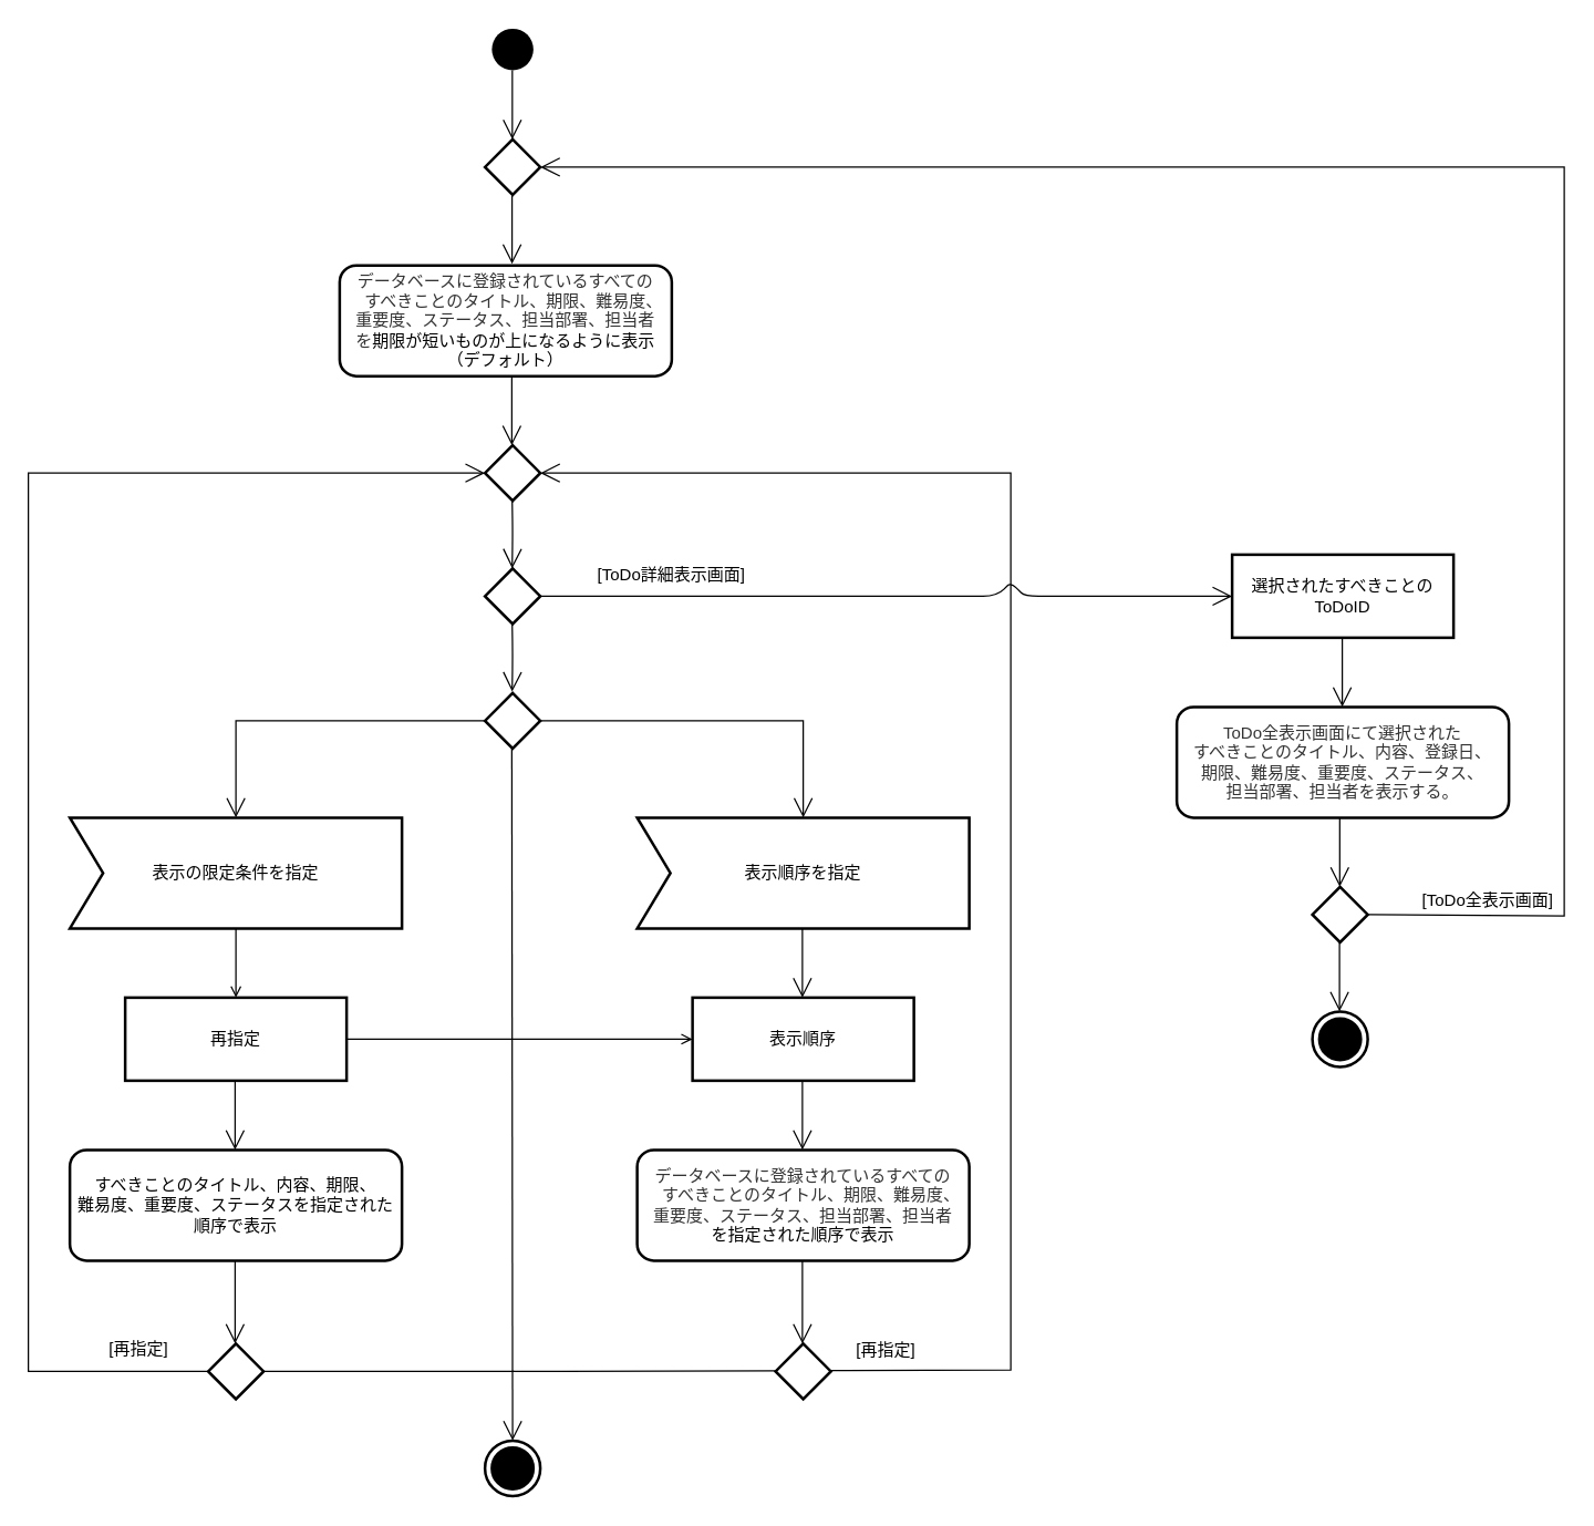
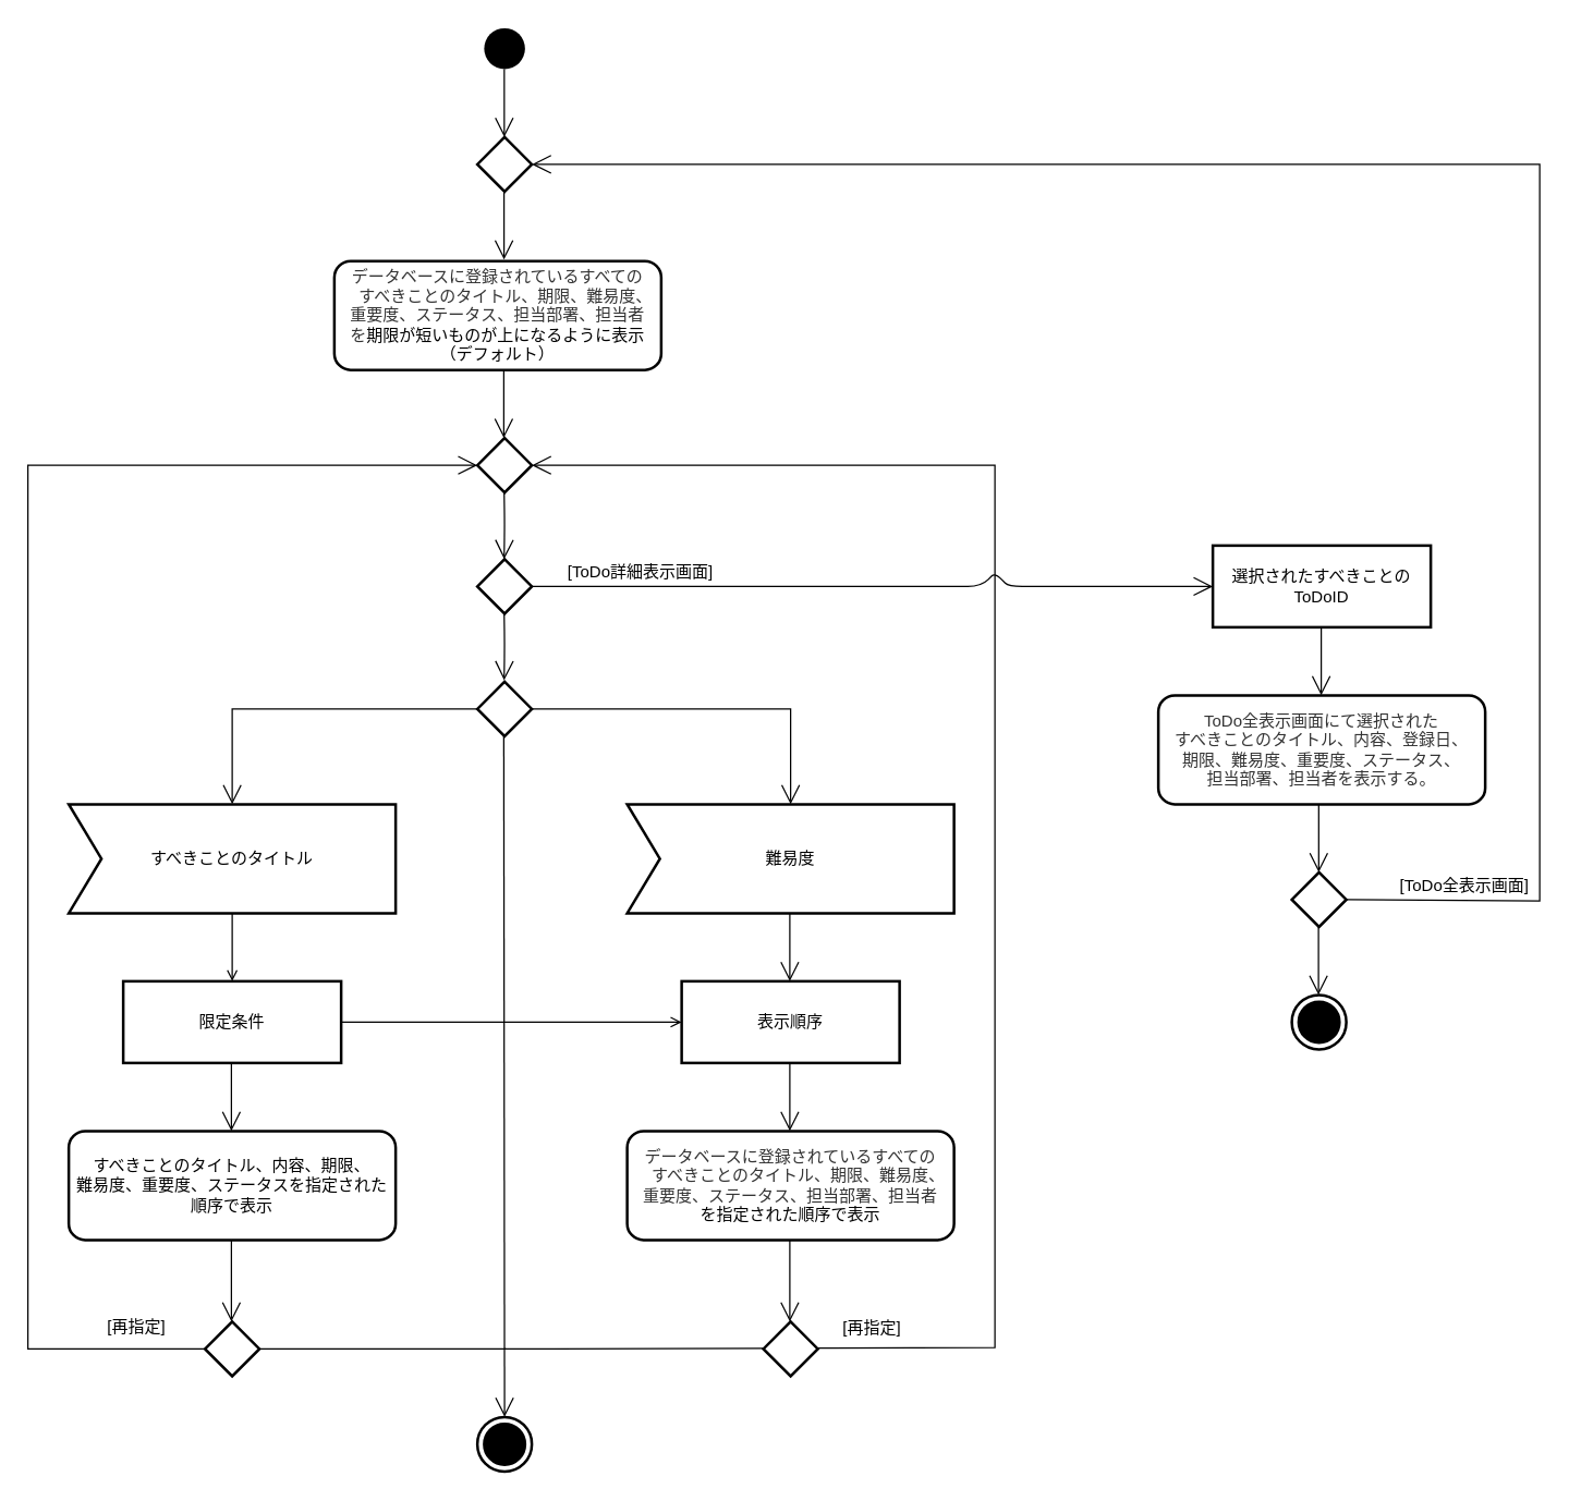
  <mxCell id="0" />
  <mxCell id="1" parent="0" />
  <mxCell id="2" value="&lt;span style=&quot;color: rgb(51 , 51 , 51) ; text-align: left&quot;&gt;データベースに登録されているすべての&lt;/span&gt;&lt;br style=&quot;color: rgb(51 , 51 , 51) ; text-align: left&quot;&gt;&lt;span style=&quot;color: rgb(51 , 51 , 51) ; text-align: left&quot;&gt;　すべきことのタイトル、期限、難易度、&lt;br&gt;重要&lt;/span&gt;&lt;span style=&quot;color: rgb(51 , 51 , 51) ; text-align: left&quot;&gt;度、ステータス、担当部署、担当者&lt;br&gt;を&lt;/span&gt;期限が短いものが上になるように表示（デフォルト）" style="shape=rect;html=1;rounded=1;whiteSpace=wrap;align=center;strokeWidth=2;" parent="1" vertex="1"><mxGeometry x="245" y="191" width="240" height="80" as="geometry" /></mxCell>
  <mxCell id="3" value="" style="edgeStyle=orthogonalEdgeStyle;rounded=0;orthogonalLoop=1;jettySize=auto;html=1;startArrow=open;startFill=0;endArrow=none;endFill=0;" edge="1" parent="1" source="4" target="21"><mxGeometry relative="1" as="geometry" /></mxCell>
  <mxCell id="4" value="表示順序" style="shape=rect;html=1;whiteSpace=wrap;align=center;strokeWidth=2;" parent="1" vertex="1"><mxGeometry x="500" y="720" width="160" height="60" as="geometry" /></mxCell>
  <mxCell id="5" value="" style="shape=rhombus;html=1;verticalLabelPosition=bottom;verticalAlignment=top;strokeWidth=2;" parent="1" vertex="1"><mxGeometry x="350" y="500" width="40" height="40" as="geometry" /></mxCell>
  <mxCell id="6" value="&lt;span style=&quot;color: rgb(51 , 51 , 51) ; text-align: left&quot;&gt;データベースに登録されているすべての&lt;/span&gt;&lt;br style=&quot;color: rgb(51 , 51 , 51) ; text-align: left&quot;&gt;&lt;span style=&quot;color: rgb(51 , 51 , 51) ; text-align: left&quot;&gt;　すべきことのタイトル、期限、難易度、&lt;br&gt;重要&lt;/span&gt;&lt;span style=&quot;color: rgb(51 , 51 , 51) ; text-align: left&quot;&gt;度、ステータス、担当部署、担当者&lt;br&gt;&lt;/span&gt;を指定された順序で表示" style="shape=rect;html=1;rounded=1;whiteSpace=wrap;align=center;strokeWidth=2;" parent="1" vertex="1"><mxGeometry x="460" y="830" width="240" height="80" as="geometry" /></mxCell>
  <mxCell id="7" value="" style="endArrow=open;endFill=1;endSize=12;html=1;exitX=0.5;exitY=1;exitDx=0;exitDy=0;" parent="1" target="8" edge="1"><mxGeometry width="160" relative="1" as="geometry"><mxPoint x="369.41" y="540" as="sourcePoint" /><mxPoint x="370" y="1030" as="targetPoint" /></mxGeometry></mxCell>
  <mxCell id="8" value="" style="html=1;shape=mxgraph.sysml.actFinal;strokeWidth=2;verticalLabelPosition=bottom;verticalAlignment=top;" parent="1" vertex="1"><mxGeometry x="350" y="1040" width="40" height="40" as="geometry" /></mxCell>
  <mxCell id="9" value="" style="ellipse;fillColor=#000000;strokeColor=none;" parent="1" vertex="1"><mxGeometry x="355" y="20" width="30" height="30" as="geometry" /></mxCell>
  <mxCell id="10" value="" style="endArrow=open;endFill=1;endSize=12;html=1;entryX=0.5;entryY=0;entryDx=0;entryDy=0;entryPerimeter=0;exitX=0.5;exitY=1;exitDx=0;exitDy=0;" parent="1" edge="1"><mxGeometry width="160" relative="1" as="geometry"><mxPoint x="369.76" y="50" as="sourcePoint" /><mxPoint x="369.76" y="100" as="targetPoint" /></mxGeometry></mxCell>
- <mxCell id="11" value="表示順序を指定" style="html=1;shape=mxgraph.sysml.accEvent;strokeWidth=2;whiteSpace=wrap;align=center;" parent="1" vertex="1"><mxGeometry x="460" y="590" width="240" height="80" as="geometry" /></mxCell>
+ <mxCell id="11" value="難易度" style="html=1;shape=mxgraph.sysml.accEvent;strokeWidth=2;whiteSpace=wrap;align=center;" parent="1" vertex="1"><mxGeometry x="460" y="590" width="240" height="80" as="geometry" /></mxCell>
  <mxCell id="12" value="" style="endArrow=open;endFill=1;endSize=12;html=1;entryX=0.5;entryY=0;entryDx=0;entryDy=0;exitX=1;exitY=0.5;exitDx=0;exitDy=0;entryPerimeter=0;rounded=0;" parent="1" source="5" target="11" edge="1"><mxGeometry width="160" relative="1" as="geometry"><mxPoint x="379.41" y="550" as="sourcePoint" /><mxPoint x="560" y="520" as="targetPoint" /><Array as="points"><mxPoint x="580" y="520" /></Array></mxGeometry></mxCell>
  <mxCell id="13" value="" style="endArrow=open;endFill=1;endSize=12;html=1;entryX=0.5;entryY=0;entryDx=0;entryDy=0;entryPerimeter=0;exitX=0.5;exitY=1;exitDx=0;exitDy=0;" parent="1" edge="1"><mxGeometry width="160" relative="1" as="geometry"><mxPoint x="579.41" y="670" as="sourcePoint" /><mxPoint x="579.41" y="720" as="targetPoint" /></mxGeometry></mxCell>
  <mxCell id="14" value="" style="endArrow=open;endFill=1;endSize=12;html=1;entryX=0.5;entryY=0;entryDx=0;entryDy=0;entryPerimeter=0;exitX=0.5;exitY=1;exitDx=0;exitDy=0;" parent="1" edge="1"><mxGeometry width="160" relative="1" as="geometry"><mxPoint x="579.41" y="780" as="sourcePoint" /><mxPoint x="579.41" y="830" as="targetPoint" /></mxGeometry></mxCell>
  <mxCell id="15" value="" style="endArrow=open;endFill=1;endSize=12;html=1;entryX=0.5;entryY=0;entryDx=0;entryDy=0;" parent="1" edge="1"><mxGeometry width="160" relative="1" as="geometry"><mxPoint x="579.41" y="910" as="sourcePoint" /><mxPoint x="579.41" y="970" as="targetPoint" /></mxGeometry></mxCell>
  <mxCell id="16" value="" style="shape=rhombus;html=1;verticalLabelPosition=bottom;verticalAlignment=top;strokeWidth=2;" vertex="1" parent="1"><mxGeometry x="350" y="410" width="40" height="40" as="geometry" /></mxCell>
  <mxCell id="17" value="" style="endArrow=open;endFill=1;endSize=12;html=1;entryX=0.5;entryY=0;entryDx=0;entryDy=0;entryPerimeter=0;exitX=0.5;exitY=1;exitDx=0;exitDy=0;" edge="1" parent="1"><mxGeometry width="160" relative="1" as="geometry"><mxPoint x="369.41" y="271" as="sourcePoint" /><mxPoint x="369.41" y="321" as="targetPoint" /></mxGeometry></mxCell>
  <mxCell id="18" value="" style="endArrow=open;endFill=1;endSize=12;html=1;exitX=0;exitY=0.5;exitDx=0;exitDy=0;entryX=0.5;entryY=0;entryDx=0;entryDy=0;entryPerimeter=0;rounded=0;" edge="1" parent="1" source="5" target="19"><mxGeometry width="160" relative="1" as="geometry"><mxPoint x="337" y="520.87" as="sourcePoint" /><mxPoint x="190" y="520" as="targetPoint" /><Array as="points"><mxPoint x="170" y="520" /></Array></mxGeometry></mxCell>
- <mxCell id="19" value="表示の限定条件を指定" style="html=1;shape=mxgraph.sysml.accEvent;strokeWidth=2;whiteSpace=wrap;align=center;" vertex="1" parent="1"><mxGeometry x="50" y="590" width="240" height="80" as="geometry" /></mxCell>
+ <mxCell id="19" value="すべきことのタイトル" style="html=1;shape=mxgraph.sysml.accEvent;strokeWidth=2;whiteSpace=wrap;align=center;" vertex="1" parent="1"><mxGeometry x="50" y="590" width="240" height="80" as="geometry" /></mxCell>
  <mxCell id="20" value="" style="edgeStyle=orthogonalEdgeStyle;rounded=0;orthogonalLoop=1;jettySize=auto;html=1;startArrow=open;startFill=0;endArrow=none;endFill=0;" edge="1" parent="1" source="21"><mxGeometry relative="1" as="geometry"><mxPoint x="170" y="670" as="targetPoint" /></mxGeometry></mxCell>
- <mxCell id="21" value="再指定" style="shape=rect;html=1;whiteSpace=wrap;align=center;strokeWidth=2;" vertex="1" parent="1"><mxGeometry x="90" y="720" width="160" height="60" as="geometry" /></mxCell>
+ <mxCell id="21" value="限定条件" style="shape=rect;html=1;whiteSpace=wrap;align=center;strokeWidth=2;" vertex="1" parent="1"><mxGeometry x="90" y="720" width="160" height="60" as="geometry" /></mxCell>
  <mxCell id="22" value="" style="endArrow=open;endFill=1;endSize=12;html=1;entryX=0.5;entryY=0;entryDx=0;entryDy=0;entryPerimeter=0;exitX=0.5;exitY=1;exitDx=0;exitDy=0;" edge="1" parent="1"><mxGeometry width="160" relative="1" as="geometry"><mxPoint x="169.41" y="780" as="sourcePoint" /><mxPoint x="169.41" y="830" as="targetPoint" /></mxGeometry></mxCell>
  <mxCell id="23" value="すべきことのタイトル、内容、期限、&lt;br&gt;難易度、重要度、ステータスを指定された順序で表示" style="shape=rect;html=1;rounded=1;whiteSpace=wrap;align=center;strokeWidth=2;" vertex="1" parent="1"><mxGeometry x="50" y="830" width="240" height="80" as="geometry" /></mxCell>
  <mxCell id="24" value="[再指定]" style="text;html=1;strokeColor=none;fillColor=none;align=center;verticalAlign=middle;whiteSpace=wrap;rounded=0;" parent="1" vertex="1"><mxGeometry x="600" y="965" width="80" height="20" as="geometry" /></mxCell>
  <mxCell id="25" value="" style="shape=rhombus;html=1;verticalLabelPosition=bottom;verticalAlignment=top;strokeWidth=2;" parent="1" vertex="1"><mxGeometry x="560" y="970" width="40" height="40" as="geometry" /></mxCell>
  <mxCell id="26" value="" style="endArrow=open;endFill=1;endSize=12;html=1;entryX=1;entryY=0.5;entryDx=0;entryDy=0;exitX=1;exitY=0.5;exitDx=0;exitDy=0;rounded=0;" parent="1" target="35" edge="1"><mxGeometry x="1410" y="70" width="160" as="geometry"><mxPoint x="600" y="989.41" as="sourcePoint" /><mxPoint x="820" y="989.41" as="targetPoint" /><Array as="points"><mxPoint x="730" y="989" /><mxPoint x="730" y="341" /></Array></mxGeometry></mxCell>
  <mxCell id="27" value="" style="endArrow=none;endFill=0;endSize=12;html=1;entryX=0;entryY=0.5;entryDx=0;entryDy=0;" parent="1" edge="1"><mxGeometry x="1410" y="70" width="160" as="geometry"><mxPoint x="370" y="990" as="sourcePoint" /><mxPoint x="560" y="989.58" as="targetPoint" /></mxGeometry></mxCell>
  <mxCell id="28" value="" style="endArrow=open;endFill=1;endSize=12;html=1;rounded=0;entryX=0;entryY=0.5;entryDx=0;entryDy=0;" edge="1" parent="1" target="35"><mxGeometry x="590" y="71" width="160" as="geometry"><mxPoint x="150" y="990" as="sourcePoint" /><mxPoint x="220" y="411" as="targetPoint" /><Array as="points"><mxPoint x="20" y="990" /><mxPoint x="20" y="341" /></Array></mxGeometry></mxCell>
  <mxCell id="29" value="" style="endArrow=open;endFill=1;endSize=12;html=1;entryX=0.5;entryY=0;entryDx=0;entryDy=0;" edge="1" parent="1"><mxGeometry width="160" relative="1" as="geometry"><mxPoint x="169.41" y="910" as="sourcePoint" /><mxPoint x="169.41" y="970" as="targetPoint" /></mxGeometry></mxCell>
  <mxCell id="30" value="" style="endArrow=none;endFill=0;endSize=12;html=1;exitX=1;exitY=0.5;exitDx=0;exitDy=0;" edge="1" parent="1" source="31"><mxGeometry x="1221" y="70.3" width="160" as="geometry"><mxPoint x="181" y="989.83" as="sourcePoint" /><mxPoint x="371" y="990" as="targetPoint" /></mxGeometry></mxCell>
  <mxCell id="31" value="" style="shape=rhombus;html=1;verticalLabelPosition=bottom;verticalAlignment=top;strokeWidth=2;" vertex="1" parent="1"><mxGeometry x="150" y="970" width="40" height="40" as="geometry" /></mxCell>
  <mxCell id="32" value="[再指定]" style="text;html=1;strokeColor=none;fillColor=none;align=center;verticalAlign=middle;whiteSpace=wrap;rounded=0;" vertex="1" parent="1"><mxGeometry x="60" y="964" width="80" height="20" as="geometry" /></mxCell>
  <mxCell id="33" value="" style="shape=rhombus;html=1;verticalLabelPosition=bottom;verticalAlignment=top;strokeWidth=2;" vertex="1" parent="1"><mxGeometry x="350" y="100" width="40" height="40" as="geometry" /></mxCell>
  <mxCell id="34" value="" style="endArrow=open;endFill=1;endSize=12;html=1;entryX=0.5;entryY=0;entryDx=0;entryDy=0;entryPerimeter=0;exitX=0.5;exitY=1;exitDx=0;exitDy=0;" edge="1" parent="1"><mxGeometry width="160" relative="1" as="geometry"><mxPoint x="369.66" y="449" as="sourcePoint" /><mxPoint x="369.66" y="499" as="targetPoint" /><Array as="points"><mxPoint x="370" y="473" /></Array></mxGeometry></mxCell>
  <mxCell id="35" value="" style="shape=rhombus;html=1;verticalLabelPosition=bottom;verticalAlignment=top;strokeWidth=2;" vertex="1" parent="1"><mxGeometry x="350" y="321" width="40" height="40" as="geometry" /></mxCell>
  <mxCell id="36" value="" style="endArrow=open;endFill=1;endSize=12;html=1;entryX=0.5;entryY=0;entryDx=0;entryDy=0;entryPerimeter=0;exitX=0.5;exitY=1;exitDx=0;exitDy=0;" edge="1" parent="1"><mxGeometry width="160" relative="1" as="geometry"><mxPoint x="369.66" y="360" as="sourcePoint" /><mxPoint x="369.66" y="410" as="targetPoint" /><Array as="points"><mxPoint x="370" y="384" /></Array></mxGeometry></mxCell>
  <mxCell id="37" value="" style="endArrow=open;endFill=1;endSize=12;html=1;entryX=0.5;entryY=0;entryDx=0;entryDy=0;entryPerimeter=0;exitX=0.5;exitY=1;exitDx=0;exitDy=0;" edge="1" parent="1"><mxGeometry width="160" relative="1" as="geometry"><mxPoint x="369.58" y="140" as="sourcePoint" /><mxPoint x="369.58" y="190" as="targetPoint" /></mxGeometry></mxCell>
  <mxCell id="38" value="選択されたすべきことのToDoID" style="shape=rect;html=1;whiteSpace=wrap;align=center;strokeWidth=2;" vertex="1" parent="1"><mxGeometry x="890" y="400" width="160" height="60" as="geometry" /></mxCell>
  <mxCell id="39" value="&lt;span style=&quot;color: rgb(51 , 51 , 51) ; text-align: left&quot;&gt;ToDo全表示画面にて選択された&lt;br&gt;すべ&lt;/span&gt;&lt;span style=&quot;color: rgb(51 , 51 , 51) ; text-align: left&quot;&gt;きことのタイトル、内容、登録日、&lt;br&gt;期限、難&lt;/span&gt;&lt;span style=&quot;color: rgb(51 , 51 , 51) ; text-align: left&quot;&gt;易度、重要度、ステータス、&lt;br&gt;担当部署、担当&lt;/span&gt;&lt;span style=&quot;color: rgb(51 , 51 , 51) ; text-align: left&quot;&gt;者を表示する。&lt;/span&gt;" style="shape=rect;html=1;rounded=1;whiteSpace=wrap;align=center;strokeWidth=2;" vertex="1" parent="1"><mxGeometry x="850" y="510" width="240" height="80" as="geometry" /></mxCell>
  <mxCell id="40" value="" style="endArrow=open;endFill=1;endSize=12;html=1;entryX=0;entryY=0.5;entryDx=0;entryDy=0;exitX=1;exitY=0.5;exitDx=0;exitDy=0;rounded=1;" edge="1" parent="1" source="16" target="38"><mxGeometry width="160" relative="1" as="geometry"><mxPoint x="379.41" y="281" as="sourcePoint" /><mxPoint x="379.41" y="331" as="targetPoint" /><Array as="points"><mxPoint x="720" y="430" /><mxPoint x="730" y="420" /><mxPoint x="740" y="430" /></Array></mxGeometry></mxCell>
  <mxCell id="41" value="" style="endArrow=open;endFill=1;endSize=12;html=1;entryX=0.5;entryY=0;entryDx=0;entryDy=0;entryPerimeter=0;exitX=0.5;exitY=1;exitDx=0;exitDy=0;" edge="1" parent="1"><mxGeometry width="160" relative="1" as="geometry"><mxPoint x="969.58" y="460" as="sourcePoint" /><mxPoint x="969.58" y="510" as="targetPoint" /></mxGeometry></mxCell>
  <mxCell id="42" value="" style="html=1;shape=mxgraph.sysml.actFinal;strokeWidth=2;verticalLabelPosition=bottom;verticalAlignment=top;" vertex="1" parent="1"><mxGeometry x="948" y="730" width="40" height="40" as="geometry" /></mxCell>
  <mxCell id="43" value="" style="endArrow=open;endFill=1;endSize=12;html=1;entryX=0.5;entryY=0;entryDx=0;entryDy=0;entryPerimeter=0;exitX=0.5;exitY=1;exitDx=0;exitDy=0;" edge="1" parent="1"><mxGeometry width="160" relative="1" as="geometry"><mxPoint x="967.76" y="590" as="sourcePoint" /><mxPoint x="967.76" y="640" as="targetPoint" /></mxGeometry></mxCell>
  <mxCell id="44" value="" style="shape=rhombus;html=1;verticalLabelPosition=bottom;verticalAlignment=top;strokeWidth=2;" vertex="1" parent="1"><mxGeometry x="948" y="640" width="40" height="40" as="geometry" /></mxCell>
  <mxCell id="45" value="" style="endArrow=open;endFill=1;endSize=12;html=1;entryX=0.5;entryY=0;entryDx=0;entryDy=0;entryPerimeter=0;exitX=0.5;exitY=1;exitDx=0;exitDy=0;" edge="1" parent="1"><mxGeometry width="160" relative="1" as="geometry"><mxPoint x="967.58" y="680" as="sourcePoint" /><mxPoint x="967.58" y="730" as="targetPoint" /></mxGeometry></mxCell>
  <mxCell id="46" value="" style="endArrow=open;endFill=1;endSize=12;html=1;exitX=1;exitY=0.5;exitDx=0;exitDy=0;entryX=1;entryY=0.5;entryDx=0;entryDy=0;rounded=0;" edge="1" parent="1" source="44" target="33"><mxGeometry width="160" relative="1" as="geometry"><mxPoint x="1090" y="680" as="sourcePoint" /><mxPoint x="890" y="240" as="targetPoint" /><Array as="points"><mxPoint x="1130" y="661" /><mxPoint x="1130" y="120" /></Array></mxGeometry></mxCell>
  <mxCell id="47" value="[ToDo全表示画面]" style="text;html=1;strokeColor=none;fillColor=none;align=center;verticalAlign=middle;whiteSpace=wrap;rounded=0;" vertex="1" parent="1"><mxGeometry x="1025" y="640" width="100" height="20" as="geometry" /></mxCell>
- <mxCell id="48" value="[ToDo詳細表示画面]" style="text;html=1;strokeColor=none;fillColor=none;align=center;verticalAlign=middle;whiteSpace=wrap;rounded=0;" vertex="1" parent="1"><mxGeometry x="425" y="405" width="120" height="20" as="geometry" /></mxCell>
+ <mxCell id="48" value="[ToDo詳細表示画面]" style="text;html=1;strokeColor=none;fillColor=none;align=center;verticalAlign=middle;whiteSpace=wrap;rounded=0;" vertex="1" parent="1"><mxGeometry x="410" y="410" width="120" height="20" as="geometry" /></mxCell>
